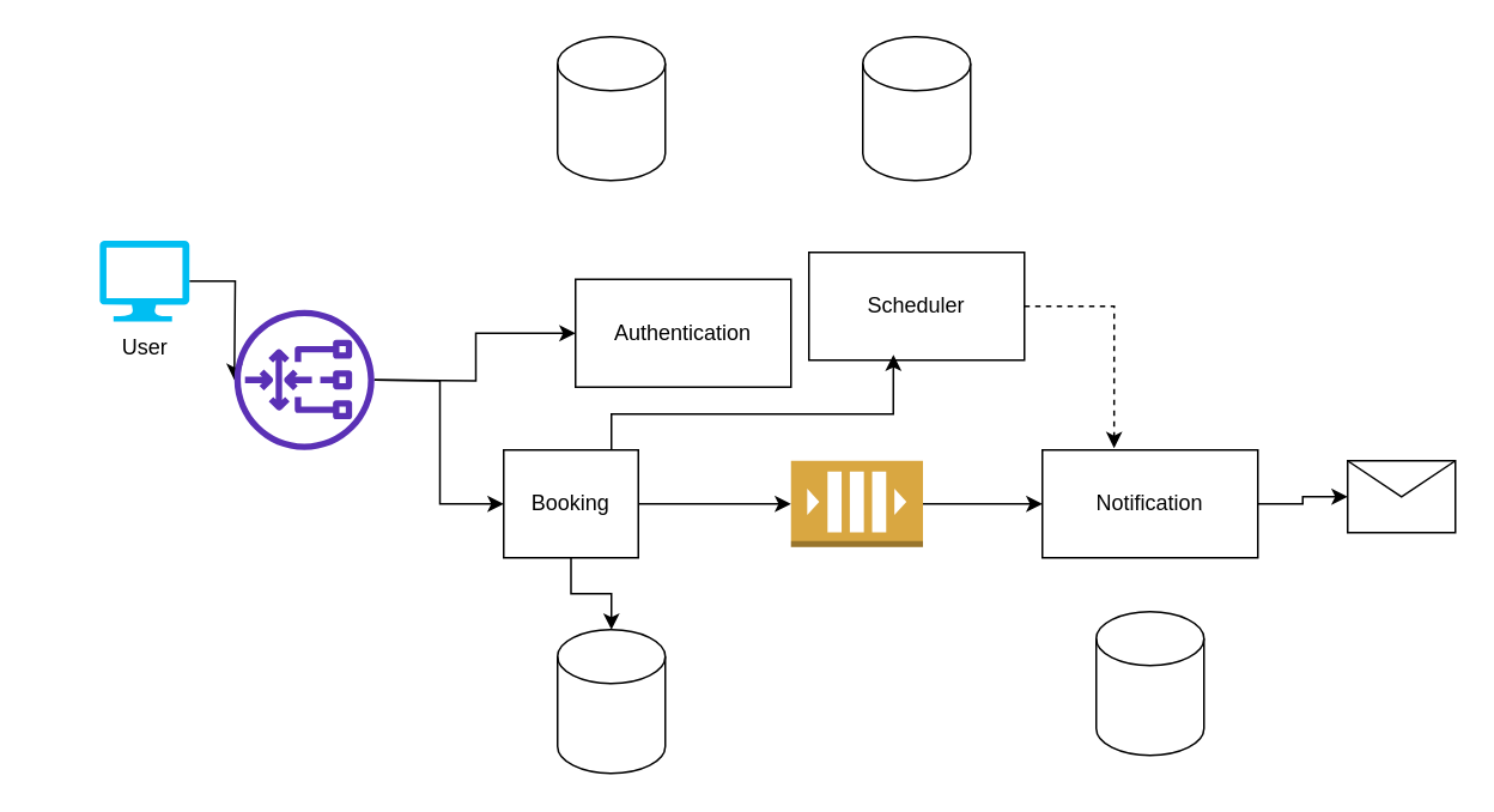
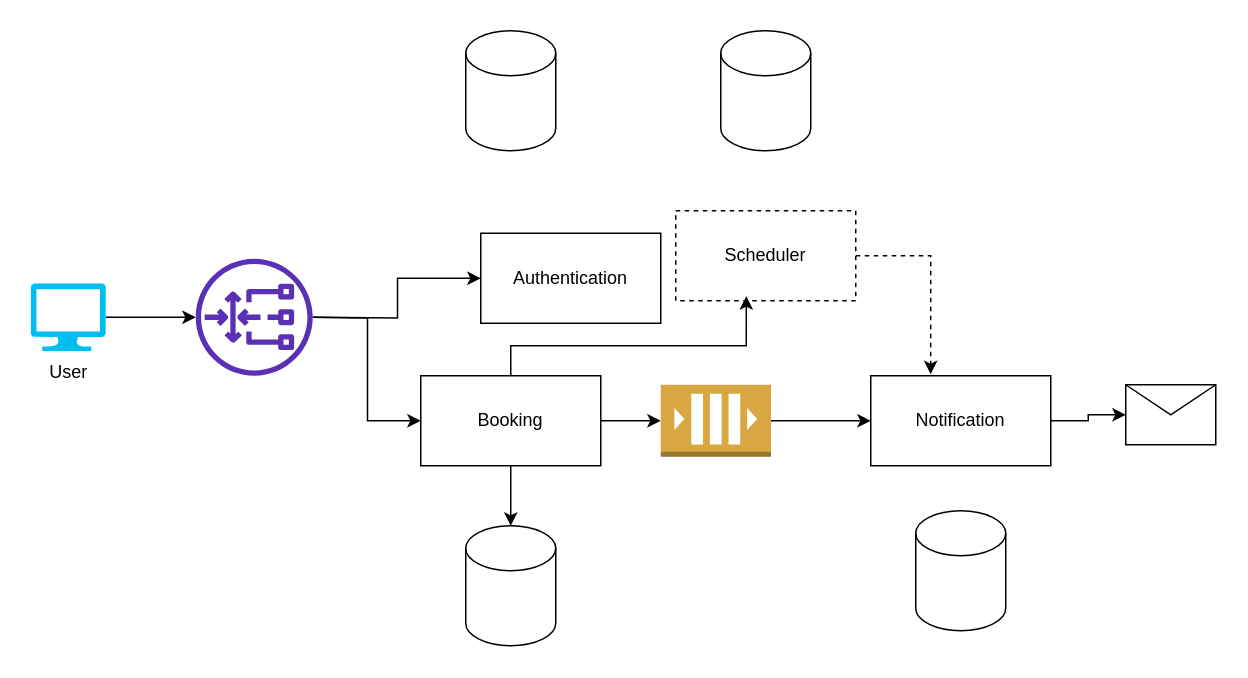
  <mxCell id="0" />
  <mxCell id="1" parent="0" />
  <mxCell id="2" style="edgeStyle=orthogonalEdgeStyle;rounded=0;orthogonalLoop=1;jettySize=auto;html=1;entryX=0.333;entryY=-0.017;entryDx=0;entryDy=0;entryPerimeter=0;dashed=1;" edge="1" parent="1" source="3" target="13"><mxGeometry relative="1" as="geometry" /></mxCell>
- <mxCell id="3" value="Scheduler" style="rounded=0;whiteSpace=wrap;html=1;" vertex="1" parent="1"><mxGeometry x="450" y="140" width="120" height="60" as="geometry" /></mxCell>
+ <mxCell id="3" value="Scheduler" style="rounded=0;whiteSpace=wrap;html=1;dashed=1;" vertex="1" parent="1"><mxGeometry x="450" y="140" width="120" height="60" as="geometry" /></mxCell>
  <mxCell id="4" value="" style="edgeStyle=orthogonalEdgeStyle;rounded=0;orthogonalLoop=1;jettySize=auto;html=1;" edge="1" parent="1" source="7" target="21"><mxGeometry relative="1" as="geometry" /></mxCell>
  <mxCell id="5" style="edgeStyle=orthogonalEdgeStyle;rounded=0;orthogonalLoop=1;jettySize=auto;html=1;entryX=0.392;entryY=0.95;entryDx=0;entryDy=0;entryPerimeter=0;" edge="1" parent="1" source="7" target="3"><mxGeometry relative="1" as="geometry"><Array as="points"><mxPoint x="340" y="230" /><mxPoint x="497" y="230" /></Array></mxGeometry></mxCell>
  <mxCell id="6" style="edgeStyle=orthogonalEdgeStyle;rounded=0;orthogonalLoop=1;jettySize=auto;html=1;" edge="1" parent="1" source="7" target="18"><mxGeometry relative="1" as="geometry" /></mxCell>
- <mxCell id="7" value="Booking" style="rounded=0;whiteSpace=wrap;html=1;" vertex="1" parent="1"><mxGeometry x="280" y="250" width="75" height="60" as="geometry" /></mxCell>
+ <mxCell id="7" value="Booking" style="rounded=0;whiteSpace=wrap;html=1;" vertex="1" parent="1"><mxGeometry x="280" y="250" width="120" height="60" as="geometry" /></mxCell>
  <mxCell id="8" value="" style="shape=cylinder3;whiteSpace=wrap;html=1;boundedLbl=1;backgroundOutline=1;size=15;" vertex="1" parent="1"><mxGeometry x="310" y="20" width="60" height="80" as="geometry" /></mxCell>
  <mxCell id="9" value="Authentication" style="rounded=0;whiteSpace=wrap;html=1;" vertex="1" parent="1"><mxGeometry x="320" y="155" width="120" height="60" as="geometry" /></mxCell>
  <mxCell id="10" style="edgeStyle=orthogonalEdgeStyle;rounded=0;orthogonalLoop=1;jettySize=auto;html=1;" edge="1" parent="1" source="11"><mxGeometry relative="1" as="geometry"><mxPoint x="130" y="211" as="targetPoint" /></mxGeometry></mxCell>
- <mxCell id="11" value="User" style="verticalLabelPosition=bottom;html=1;verticalAlign=top;align=center;strokeColor=none;fillColor=#00BEF2;shape=mxgraph.azure.computer;pointerEvents=1;" vertex="1" parent="1"><mxGeometry x="55" y="133.5" width="50" height="45" as="geometry" /></mxCell>
+ <mxCell id="11" value="User" style="verticalLabelPosition=bottom;html=1;verticalAlign=top;align=center;strokeColor=none;fillColor=#00BEF2;shape=mxgraph.azure.computer;pointerEvents=1;" vertex="1" parent="1"><mxGeometry x="20" y="188.5" width="50" height="45" as="geometry" /></mxCell>
  <mxCell id="12" style="edgeStyle=orthogonalEdgeStyle;rounded=0;orthogonalLoop=1;jettySize=auto;html=1;" edge="1" parent="1" source="13" target="22"><mxGeometry relative="1" as="geometry" /></mxCell>
  <mxCell id="13" value="Notification" style="rounded=0;whiteSpace=wrap;html=1;" vertex="1" parent="1"><mxGeometry x="580" y="250" width="120" height="60" as="geometry" /></mxCell>
  <mxCell id="14" style="edgeStyle=orthogonalEdgeStyle;rounded=0;orthogonalLoop=1;jettySize=auto;html=1;" edge="1" parent="1" target="9"><mxGeometry relative="1" as="geometry"><mxPoint x="208" y="211" as="sourcePoint" /></mxGeometry></mxCell>
  <mxCell id="15" style="edgeStyle=orthogonalEdgeStyle;rounded=0;orthogonalLoop=1;jettySize=auto;html=1;entryX=0;entryY=0.5;entryDx=0;entryDy=0;" edge="1" parent="1" target="7"><mxGeometry relative="1" as="geometry"><mxPoint x="208" y="211" as="sourcePoint" /></mxGeometry></mxCell>
  <mxCell id="16" value="" style="outlineConnect=0;fontColor=#232F3E;gradientColor=none;fillColor=#5A30B5;strokeColor=none;dashed=0;verticalLabelPosition=bottom;verticalAlign=top;align=center;html=1;fontSize=12;fontStyle=0;aspect=fixed;pointerEvents=1;shape=mxgraph.aws4.gateway_load_balancer;" vertex="1" parent="1"><mxGeometry x="130" y="172" width="78" height="78" as="geometry" /></mxCell>
  <mxCell id="17" value="" style="shape=cylinder3;whiteSpace=wrap;html=1;boundedLbl=1;backgroundOutline=1;size=15;" vertex="1" parent="1"><mxGeometry x="480" y="20" width="60" height="80" as="geometry" /></mxCell>
  <mxCell id="18" value="" style="shape=cylinder3;whiteSpace=wrap;html=1;boundedLbl=1;backgroundOutline=1;size=15;" vertex="1" parent="1"><mxGeometry x="310" y="350" width="60" height="80" as="geometry" /></mxCell>
  <mxCell id="19" value="" style="shape=cylinder3;whiteSpace=wrap;html=1;boundedLbl=1;backgroundOutline=1;size=15;" vertex="1" parent="1"><mxGeometry x="610" y="340" width="60" height="80" as="geometry" /></mxCell>
  <mxCell id="20" style="edgeStyle=orthogonalEdgeStyle;rounded=0;orthogonalLoop=1;jettySize=auto;html=1;" edge="1" parent="1" source="21" target="13"><mxGeometry relative="1" as="geometry" /></mxCell>
  <mxCell id="21" value="" style="outlineConnect=0;dashed=0;verticalLabelPosition=bottom;verticalAlign=top;align=center;html=1;shape=mxgraph.aws3.queue;fillColor=#D9A741;gradientColor=none;" vertex="1" parent="1"><mxGeometry x="440" y="256" width="73.5" height="48" as="geometry" /></mxCell>
  <mxCell id="22" value="" style="shape=message;html=1;whiteSpace=wrap;html=1;outlineConnect=0;" vertex="1" parent="1"><mxGeometry x="750" y="256" width="60" height="40" as="geometry" /></mxCell>
